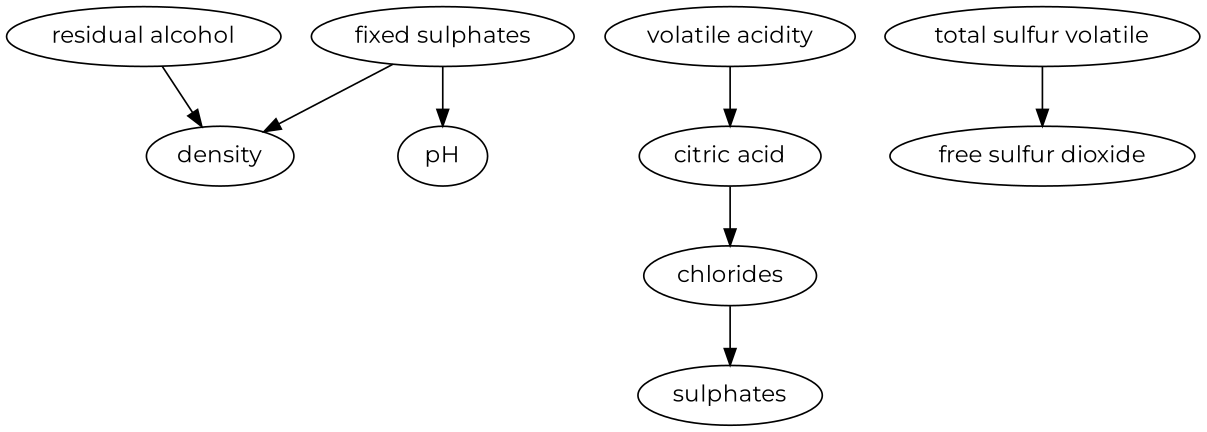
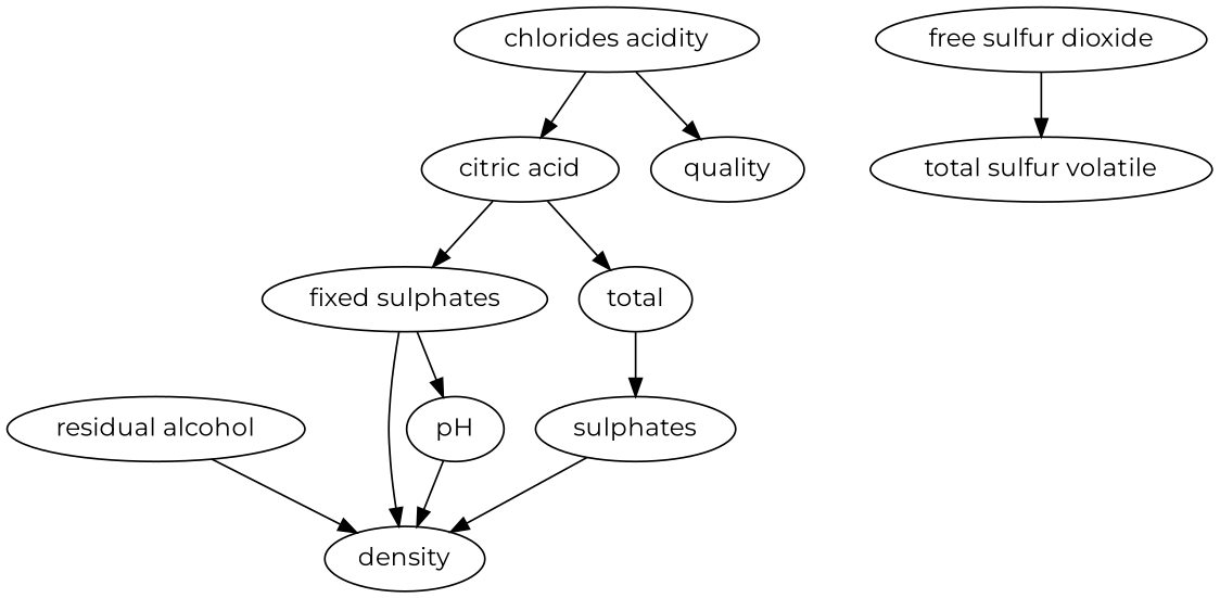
  strict digraph {
    fontname=Montserrat
    node [fontname=Montserrat]
    edge [fontname=Montserrat]
    n1 [label="fixed sulphates"]
    n2 [label=density]
    n3 [label=pH]
-   n4 [label="volatile acidity"]
+   n4 [label="chlorides acidity"]
    n5 [label="citric acid"]
-   n7 [label=chlorides]
+   n6 [label=quality]
+   n7 [label=total]
    n8 [label="residual alcohol"]
    n9 [label=sulphates]
    n10 [label="free sulfur dioxide"]
    n11 [label="total sulfur volatile"]
    n1 -> n2
    n1 -> n3
+   n3 -> n2
    n4 -> n5
+   n4 -> n6
+   n5 -> n1
    n5 -> n7
    n7 -> n9
    n8 -> n2
-   n11 -> n10
+   n9 -> n2
+   n10 -> n11
  }
